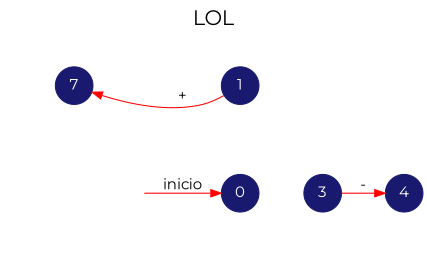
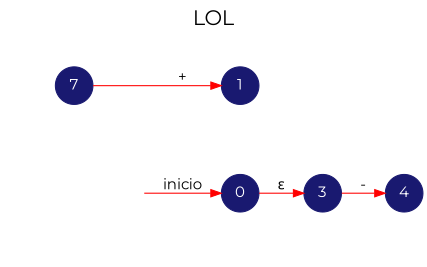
  digraph {
    fontname=Montserrat
    fontsize=20
    label=LOL
    labelloc=t
    rankdir=LR
    node [color=midnightblue fontcolor=white fontname=Montserrat shape=circle style=filled]
    edge [color=red fontname=Montserrat]
    secret_node [style=invis]
    0
    3
    4
    n5 [label=7]
    1
    secret_node -> 0 [label=inicio]
+   0 -> 3 [label="ε"]
    3 -> 4 [label="-"]
-   1 -> n5 [label="+"]
+   n5 -> 1 [label="+"]
  }
